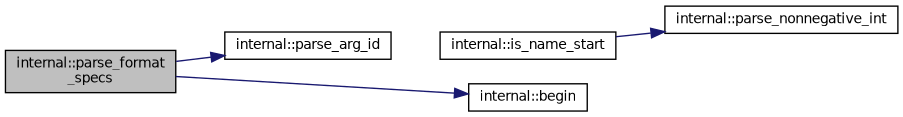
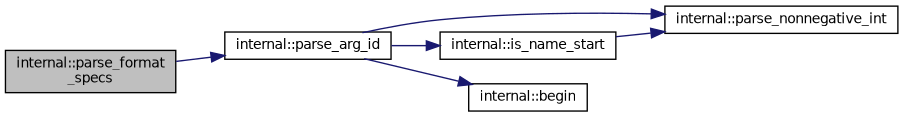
  digraph {
    rankdir=LR
    node [color=black fillcolor=white fontname=Helvetica fontsize=10 shape=record style=filled]
    edge [color=midnightblue fontname=Helvetica fontsize=10 labelfontname=Helvetica labelfontsize=10 style=solid]
    n1 [fillcolor=grey75 fontcolor=black height=0.2 label="internal::parse_format\l_specs" width=0.4]
    n2 [height=0.2 label="internal::parse_arg_id" width=0.4]
    n3 [height=0.2 label="internal::parse_nonnegative_int" width=0.4]
    n4 [height=0.2 label="internal::begin" width=0.4]
    n5 [height=0.2 label="internal::is_name_start" width=0.4]
    n1 -> n2
-   n1 -> n4
+   n2 -> n3
+   n2 -> n4
+   n2 -> n5
    n5 -> n3
  }
